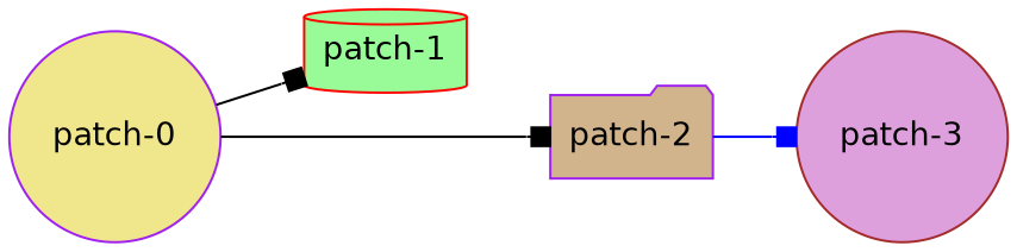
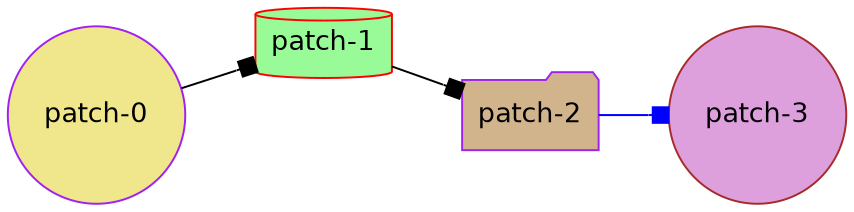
  digraph {
    fontname="DejaVu Sans"
    fontsize=11
    nodesep=0.5
    rankdir=LR
    node [color=purple fontname="DejaVu Sans" shape=circle style=filled]
    edge [arrowhead=box color=black fontname="DejaVu Sans"]
    n1 [fillcolor=khaki label="patch-0"]
    n2 [color=red fillcolor=palegreen label="patch-1" shape=cylinder]
    n3 [fillcolor=tan label="patch-2" shape=folder]
    n4 [color=brown fillcolor=plum label="patch-3"]
    subgraph sub_1 {
      n1
      n2
      n3
      n4
    }
    n1 -> n2
-   n1 -> n3
+   n2 -> n3
    n3 -> n4 [color=blue]
  }
